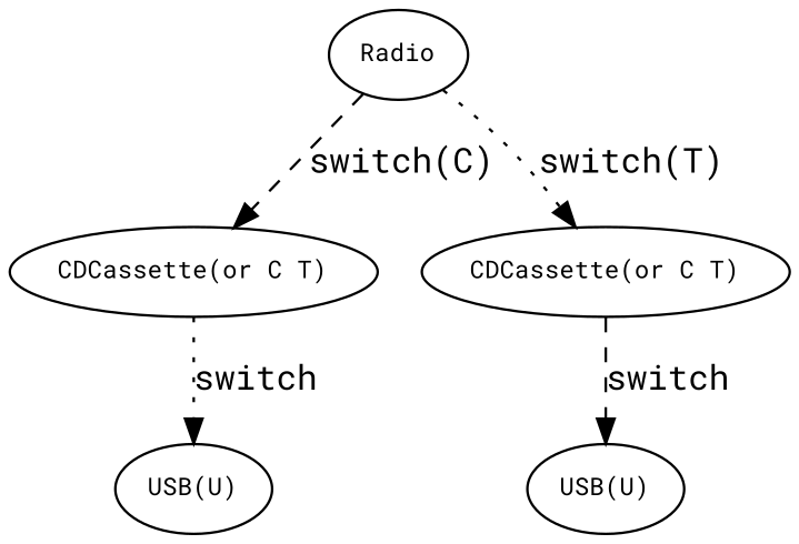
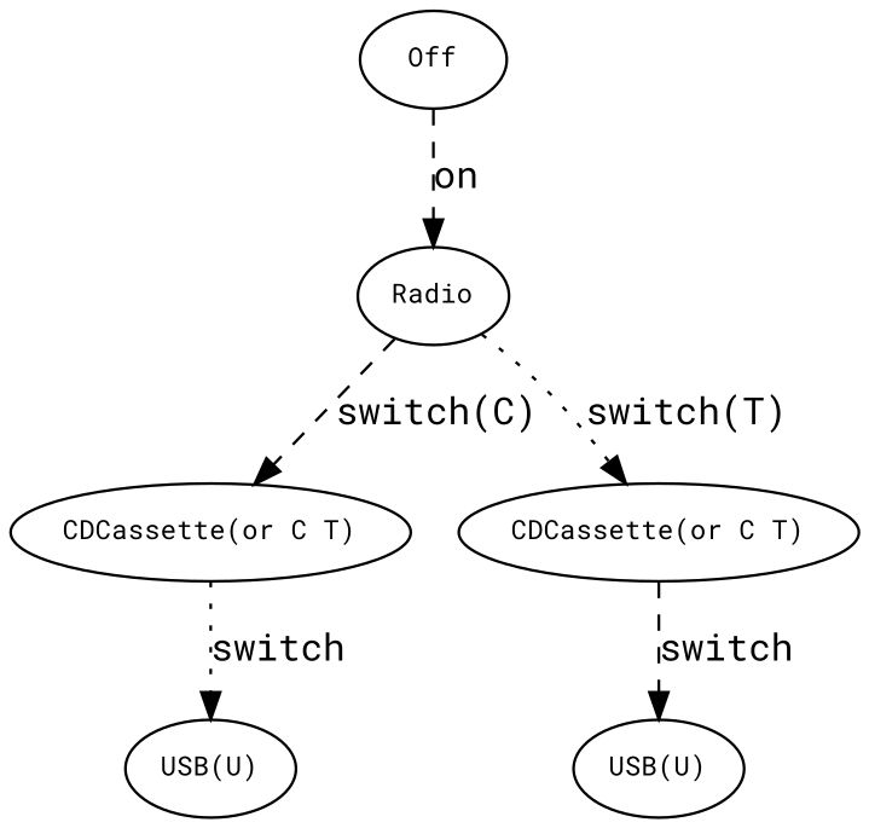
  digraph {
    rankdir=TB
    fontname="Roboto Mono"
    node [fontsize=10 fontname="Roboto Mono"]
    edge [style=dashed fontname="Roboto Mono"]
+   n1 [label=Off]
    n2 [label=Radio]
    n3 [label="CDCassette(or C T)"]
    n4 [label="CDCassette(or C T)"]
    n5 [label="USB(U)"]
    n6 [label="USB(U)"]
+   n1 -> n2 [label=on]
    n2 -> n3 [label="switch(C)"]
    n2 -> n4 [label="switch(T)" style=dotted]
    n3 -> n5 [label=switch style=dotted]
    n4 -> n6 [label=switch]
  }
